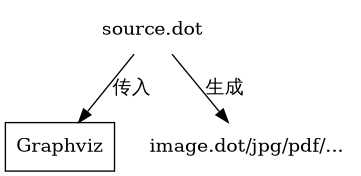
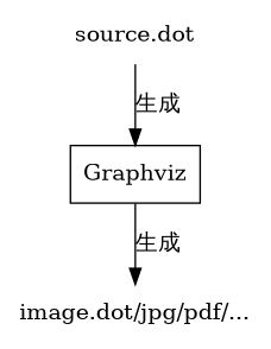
  digraph {
    node [shape=plaintext]
    n1 [label="source.dot"]
    n2 [label=Graphviz shape=box]
    n3 [label="image.dot/jpg/pdf/..."]
-   n1 -> n2 [label="传入"]
-   n1 -> n3 [label="生成"]
+   n1 -> n2 [label="生成"]
+   n2 -> n3 [label="生成"]
  }
